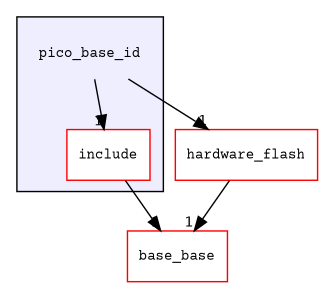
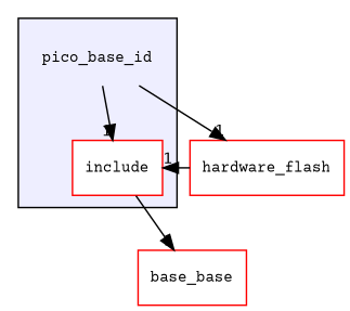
  digraph {
    compound=true
    fontname="Courier Prime"
    node [fontname="Courier Prime" fontsize=10 shape=box color=red fillcolor=white style=filled]
    edge [fontname="Courier Prime" headlabel=1 labeldistance=1.5 labelfontname=Helvetica labelfontsize=10]
    n1 [label=pico_base_id shape=plaintext color="" fillcolor="" style=""]
    n2 [label=include]
    n3 [label=hardware_flash]
    n4 [label=base_base]
    subgraph cluster_1 {
      bgcolor="#eeeeff"
      pencolor=black
      n1
      n2
    }
    n1 -> n2
    n1 -> n3
    n2 -> n4
-   n3 -> n4
+   n3 -> n2
  }
